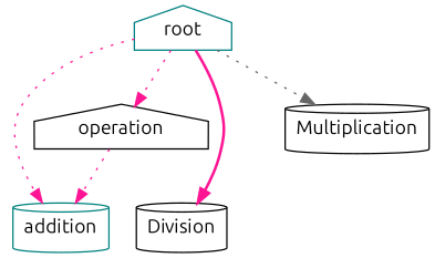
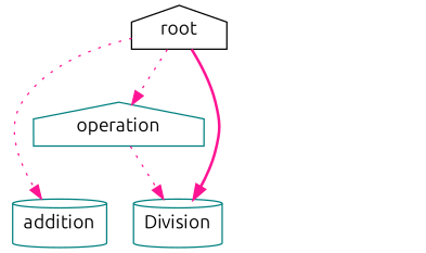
  strict digraph {
    fontname=Ubuntu
    node [color=black fontname=Ubuntu shape=cylinder]
    edge [color=deeppink fontname=Ubuntu style=dotted]
-   n1 [color=teal label=root shape=house]
+   n1 [label=root shape=house]
    n2 [color=teal label=addition]
-   n3 [label=operation shape=house]
-   n4 [label=Division]
-   n5 [label=Multiplication]
+   n3 [color=teal label=operation shape=house]
+   n4 [color=teal label=Division]
    n1 -> n2
    n1 -> n3
    n1 -> n4 [style=bold]
-   n1 -> n5 [color=gray40]
-   n3 -> n2
+   n3 -> n4
  }
